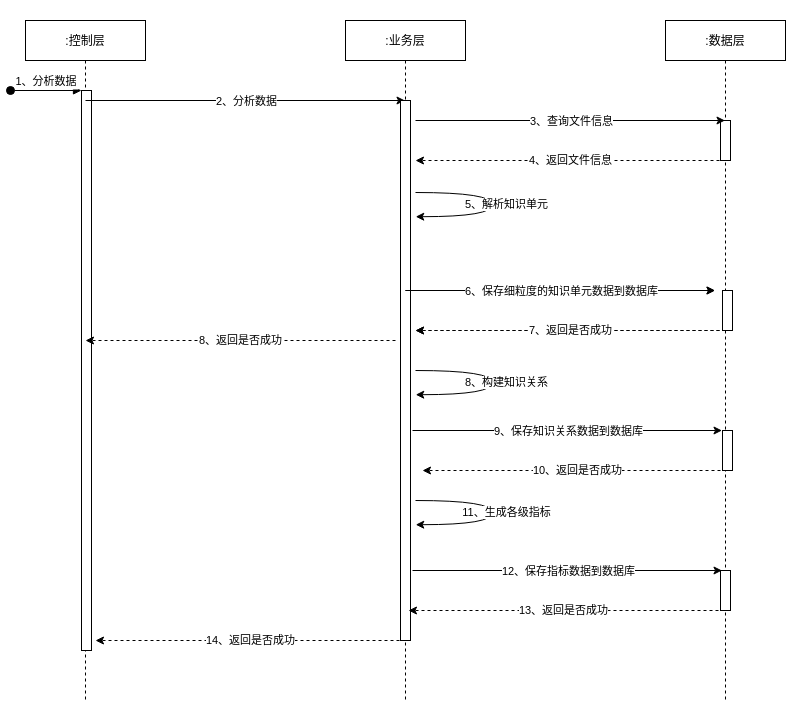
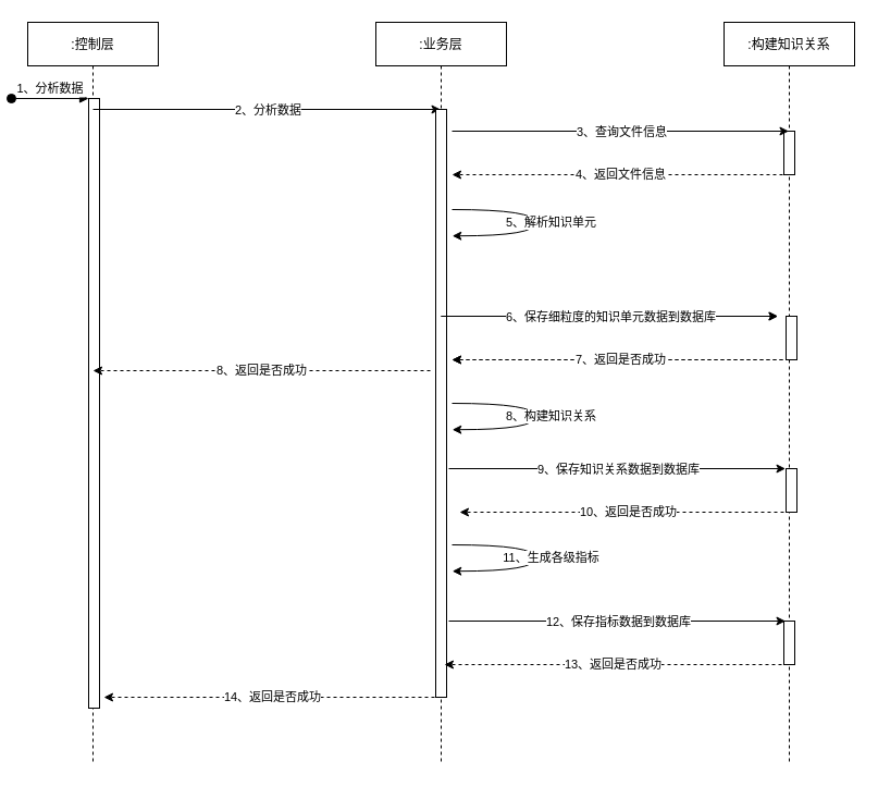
  <mxCell id="0" />
  <mxCell id="1" parent="0" />
  <mxCell id="2" value=":控制层" style="shape=umlLifeline;perimeter=lifelinePerimeter;container=1;collapsible=0;recursiveResize=0;rounded=0;shadow=0;strokeWidth=1;" vertex="1" parent="1"><mxGeometry x="20" y="20" width="120" height="680" as="geometry" /></mxCell>
  <mxCell id="3" value="" style="points=[];perimeter=orthogonalPerimeter;rounded=0;shadow=0;strokeWidth=1;" vertex="1" parent="2"><mxGeometry x="56" y="70" width="10" height="560" as="geometry" /></mxCell>
  <mxCell id="4" value="1、分析数据" style="verticalAlign=bottom;startArrow=oval;endArrow=block;startSize=8;shadow=0;strokeWidth=1;" edge="1" parent="2" target="3"><mxGeometry relative="1" as="geometry"><mxPoint x="-15" y="70" as="sourcePoint" /></mxGeometry></mxCell>
  <mxCell id="5" value="" style="endArrow=classic;html=1;" edge="1" parent="2" target="7"><mxGeometry relative="1" as="geometry"><mxPoint x="60" y="80" as="sourcePoint" /><mxPoint x="160" y="80" as="targetPoint" /></mxGeometry></mxCell>
  <mxCell id="6" value="2、分析数据" style="edgeLabel;resizable=0;html=1;align=center;verticalAlign=middle;" connectable="0" vertex="1" parent="5"><mxGeometry relative="1" as="geometry" /></mxCell>
  <mxCell id="7" value=":业务层" style="shape=umlLifeline;perimeter=lifelinePerimeter;container=1;collapsible=0;recursiveResize=0;rounded=0;shadow=0;strokeWidth=1;" vertex="1" parent="1"><mxGeometry x="340" y="20" width="120" height="680" as="geometry" /></mxCell>
  <mxCell id="8" value="" style="points=[];perimeter=orthogonalPerimeter;rounded=0;shadow=0;strokeWidth=1;" vertex="1" parent="7"><mxGeometry x="55" y="80" width="10" height="540" as="geometry" /></mxCell>
- <mxCell id="9" value=":数据层" style="shape=umlLifeline;perimeter=lifelinePerimeter;container=1;collapsible=0;recursiveResize=0;rounded=0;shadow=0;strokeWidth=1;" vertex="1" parent="1"><mxGeometry x="660" y="20" width="120" height="680" as="geometry" /></mxCell>
+ <mxCell id="9" value=":构建知识关系" style="shape=umlLifeline;perimeter=lifelinePerimeter;container=1;collapsible=0;recursiveResize=0;rounded=0;shadow=0;strokeWidth=1;" vertex="1" parent="1"><mxGeometry x="660" y="20" width="120" height="680" as="geometry" /></mxCell>
  <mxCell id="10" value="" style="points=[];perimeter=orthogonalPerimeter;rounded=0;shadow=0;strokeWidth=1;" vertex="1" parent="9"><mxGeometry x="57" y="270" width="10" height="40" as="geometry" /></mxCell>
  <mxCell id="11" value="" style="points=[];perimeter=orthogonalPerimeter;rounded=0;shadow=0;strokeWidth=1;" vertex="1" parent="9"><mxGeometry x="55" y="100" width="10" height="40" as="geometry" /></mxCell>
  <mxCell id="12" value="" style="points=[];perimeter=orthogonalPerimeter;rounded=0;shadow=0;strokeWidth=1;" vertex="1" parent="9"><mxGeometry x="57" y="410" width="10" height="40" as="geometry" /></mxCell>
  <mxCell id="13" value="" style="points=[];perimeter=orthogonalPerimeter;rounded=0;shadow=0;strokeWidth=1;" vertex="1" parent="9"><mxGeometry x="55" y="550" width="10" height="40" as="geometry" /></mxCell>
  <mxCell id="14" value="8、返回是否成功" style="endArrow=classic;html=1;dashed=1;" edge="1" parent="1"><mxGeometry relative="1" as="geometry"><mxPoint x="390" y="340" as="sourcePoint" /><mxPoint x="80" y="340" as="targetPoint" /><Array as="points"><mxPoint x="250" y="340" /></Array></mxGeometry></mxCell>
  <mxCell id="15" value="" style="endArrow=classic;html=1;" edge="1" parent="1"><mxGeometry relative="1" as="geometry"><mxPoint x="400" y="290" as="sourcePoint" /><mxPoint x="709.5" y="290" as="targetPoint" /></mxGeometry></mxCell>
  <mxCell id="16" value="6、保存细粒度的知识单元数据到数据库" style="edgeLabel;resizable=0;html=1;align=center;verticalAlign=middle;" connectable="0" vertex="1" parent="15"><mxGeometry relative="1" as="geometry" /></mxCell>
  <mxCell id="17" value="7、返回是否成功" style="endArrow=classic;html=1;dashed=1;" edge="1" parent="1"><mxGeometry relative="1" as="geometry"><mxPoint x="720" y="330" as="sourcePoint" /><mxPoint x="410" y="330" as="targetPoint" /></mxGeometry></mxCell>
  <mxCell id="18" value="" style="endArrow=classic;html=1;" edge="1" parent="1"><mxGeometry relative="1" as="geometry"><mxPoint x="410" y="120" as="sourcePoint" /><mxPoint x="719.5" y="120" as="targetPoint" /></mxGeometry></mxCell>
  <mxCell id="19" value="3、查询文件信息" style="edgeLabel;resizable=0;html=1;align=center;verticalAlign=middle;" connectable="0" vertex="1" parent="18"><mxGeometry relative="1" as="geometry" /></mxCell>
  <mxCell id="20" value="4、返回文件信息" style="endArrow=classic;html=1;dashed=1;" edge="1" parent="1"><mxGeometry relative="1" as="geometry"><mxPoint x="720" y="160" as="sourcePoint" /><mxPoint x="410" y="160" as="targetPoint" /></mxGeometry></mxCell>
  <mxCell id="21" value="" style="endArrow=classic;html=1;edgeStyle=orthogonalEdgeStyle;curved=1;entryX=0.527;entryY=0.414;entryDx=0;entryDy=0;entryPerimeter=0;" edge="1" parent="1"><mxGeometry relative="1" as="geometry"><mxPoint x="410" y="192" as="sourcePoint" /><mxPoint x="410.24" y="216.2" as="targetPoint" /><Array as="points"><mxPoint x="487" y="192" /><mxPoint x="487" y="216" /></Array></mxGeometry></mxCell>
  <mxCell id="22" value="5、解析知识单元" style="edgeLabel;resizable=0;html=1;align=center;verticalAlign=middle;" connectable="0" vertex="1" parent="21"><mxGeometry relative="1" as="geometry"><mxPoint x="13" y="-0.5" as="offset" /></mxGeometry></mxCell>
  <mxCell id="23" value="" style="endArrow=classic;html=1;edgeStyle=orthogonalEdgeStyle;curved=1;entryX=0.527;entryY=0.414;entryDx=0;entryDy=0;entryPerimeter=0;" edge="1" parent="1"><mxGeometry relative="1" as="geometry"><mxPoint x="410" y="370" as="sourcePoint" /><mxPoint x="410.24" y="394.2" as="targetPoint" /><Array as="points"><mxPoint x="487" y="370" /><mxPoint x="487" y="394" /></Array></mxGeometry></mxCell>
  <mxCell id="24" value="8、构建知识关系" style="edgeLabel;resizable=0;html=1;align=center;verticalAlign=middle;" connectable="0" vertex="1" parent="23"><mxGeometry relative="1" as="geometry"><mxPoint x="13" y="-0.5" as="offset" /></mxGeometry></mxCell>
  <mxCell id="25" value="" style="endArrow=classic;html=1;" edge="1" parent="1"><mxGeometry relative="1" as="geometry"><mxPoint x="400" y="290" as="sourcePoint" /><mxPoint x="709.5" y="290" as="targetPoint" /></mxGeometry></mxCell>
  <mxCell id="26" value="6、保存细粒度的知识单元数据到数据库" style="edgeLabel;resizable=0;html=1;align=center;verticalAlign=middle;" connectable="0" vertex="1" parent="25"><mxGeometry relative="1" as="geometry" /></mxCell>
  <mxCell id="27" value="7、返回是否成功" style="endArrow=classic;html=1;dashed=1;" edge="1" parent="1"><mxGeometry relative="1" as="geometry"><mxPoint x="720" y="330" as="sourcePoint" /><mxPoint x="410" y="330" as="targetPoint" /></mxGeometry></mxCell>
  <mxCell id="28" value="" style="endArrow=classic;html=1;" edge="1" parent="1"><mxGeometry relative="1" as="geometry"><mxPoint x="407" y="430" as="sourcePoint" /><mxPoint x="716.5" y="430" as="targetPoint" /></mxGeometry></mxCell>
  <mxCell id="29" value="9、保存知识关系数据到数据库" style="edgeLabel;resizable=0;html=1;align=center;verticalAlign=middle;" connectable="0" vertex="1" parent="28"><mxGeometry relative="1" as="geometry" /></mxCell>
  <mxCell id="30" value="10、返回是否成功" style="endArrow=classic;html=1;dashed=1;" edge="1" parent="1"><mxGeometry relative="1" as="geometry"><mxPoint x="727" y="470" as="sourcePoint" /><mxPoint x="417" y="470" as="targetPoint" /></mxGeometry></mxCell>
  <mxCell id="31" value="" style="endArrow=classic;html=1;edgeStyle=orthogonalEdgeStyle;curved=1;entryX=0.527;entryY=0.414;entryDx=0;entryDy=0;entryPerimeter=0;" edge="1" parent="1"><mxGeometry relative="1" as="geometry"><mxPoint x="410" y="500" as="sourcePoint" /><mxPoint x="410.24" y="524.2" as="targetPoint" /><Array as="points"><mxPoint x="487" y="500" /><mxPoint x="487" y="524" /></Array></mxGeometry></mxCell>
  <mxCell id="32" value="11、生成各级指标" style="edgeLabel;resizable=0;html=1;align=center;verticalAlign=middle;" connectable="0" vertex="1" parent="31"><mxGeometry relative="1" as="geometry"><mxPoint x="13" y="-0.5" as="offset" /></mxGeometry></mxCell>
  <mxCell id="33" value="" style="endArrow=classic;html=1;" edge="1" parent="1"><mxGeometry relative="1" as="geometry"><mxPoint x="407" y="570" as="sourcePoint" /><mxPoint x="716.5" y="570" as="targetPoint" /></mxGeometry></mxCell>
  <mxCell id="34" value="12、保存指标数据到数据库" style="edgeLabel;resizable=0;html=1;align=center;verticalAlign=middle;" connectable="0" vertex="1" parent="33"><mxGeometry relative="1" as="geometry" /></mxCell>
  <mxCell id="35" value="13、返回是否成功" style="endArrow=classic;html=1;dashed=1;" edge="1" parent="1"><mxGeometry relative="1" as="geometry"><mxPoint x="713" y="610" as="sourcePoint" /><mxPoint x="403" y="610" as="targetPoint" /></mxGeometry></mxCell>
  <mxCell id="36" value="14、返回是否成功" style="endArrow=classic;html=1;dashed=1;" edge="1" parent="1"><mxGeometry relative="1" as="geometry"><mxPoint x="400" y="640" as="sourcePoint" /><mxPoint x="90" y="640" as="targetPoint" /><Array as="points"><mxPoint x="260" y="640" /></Array></mxGeometry></mxCell>
